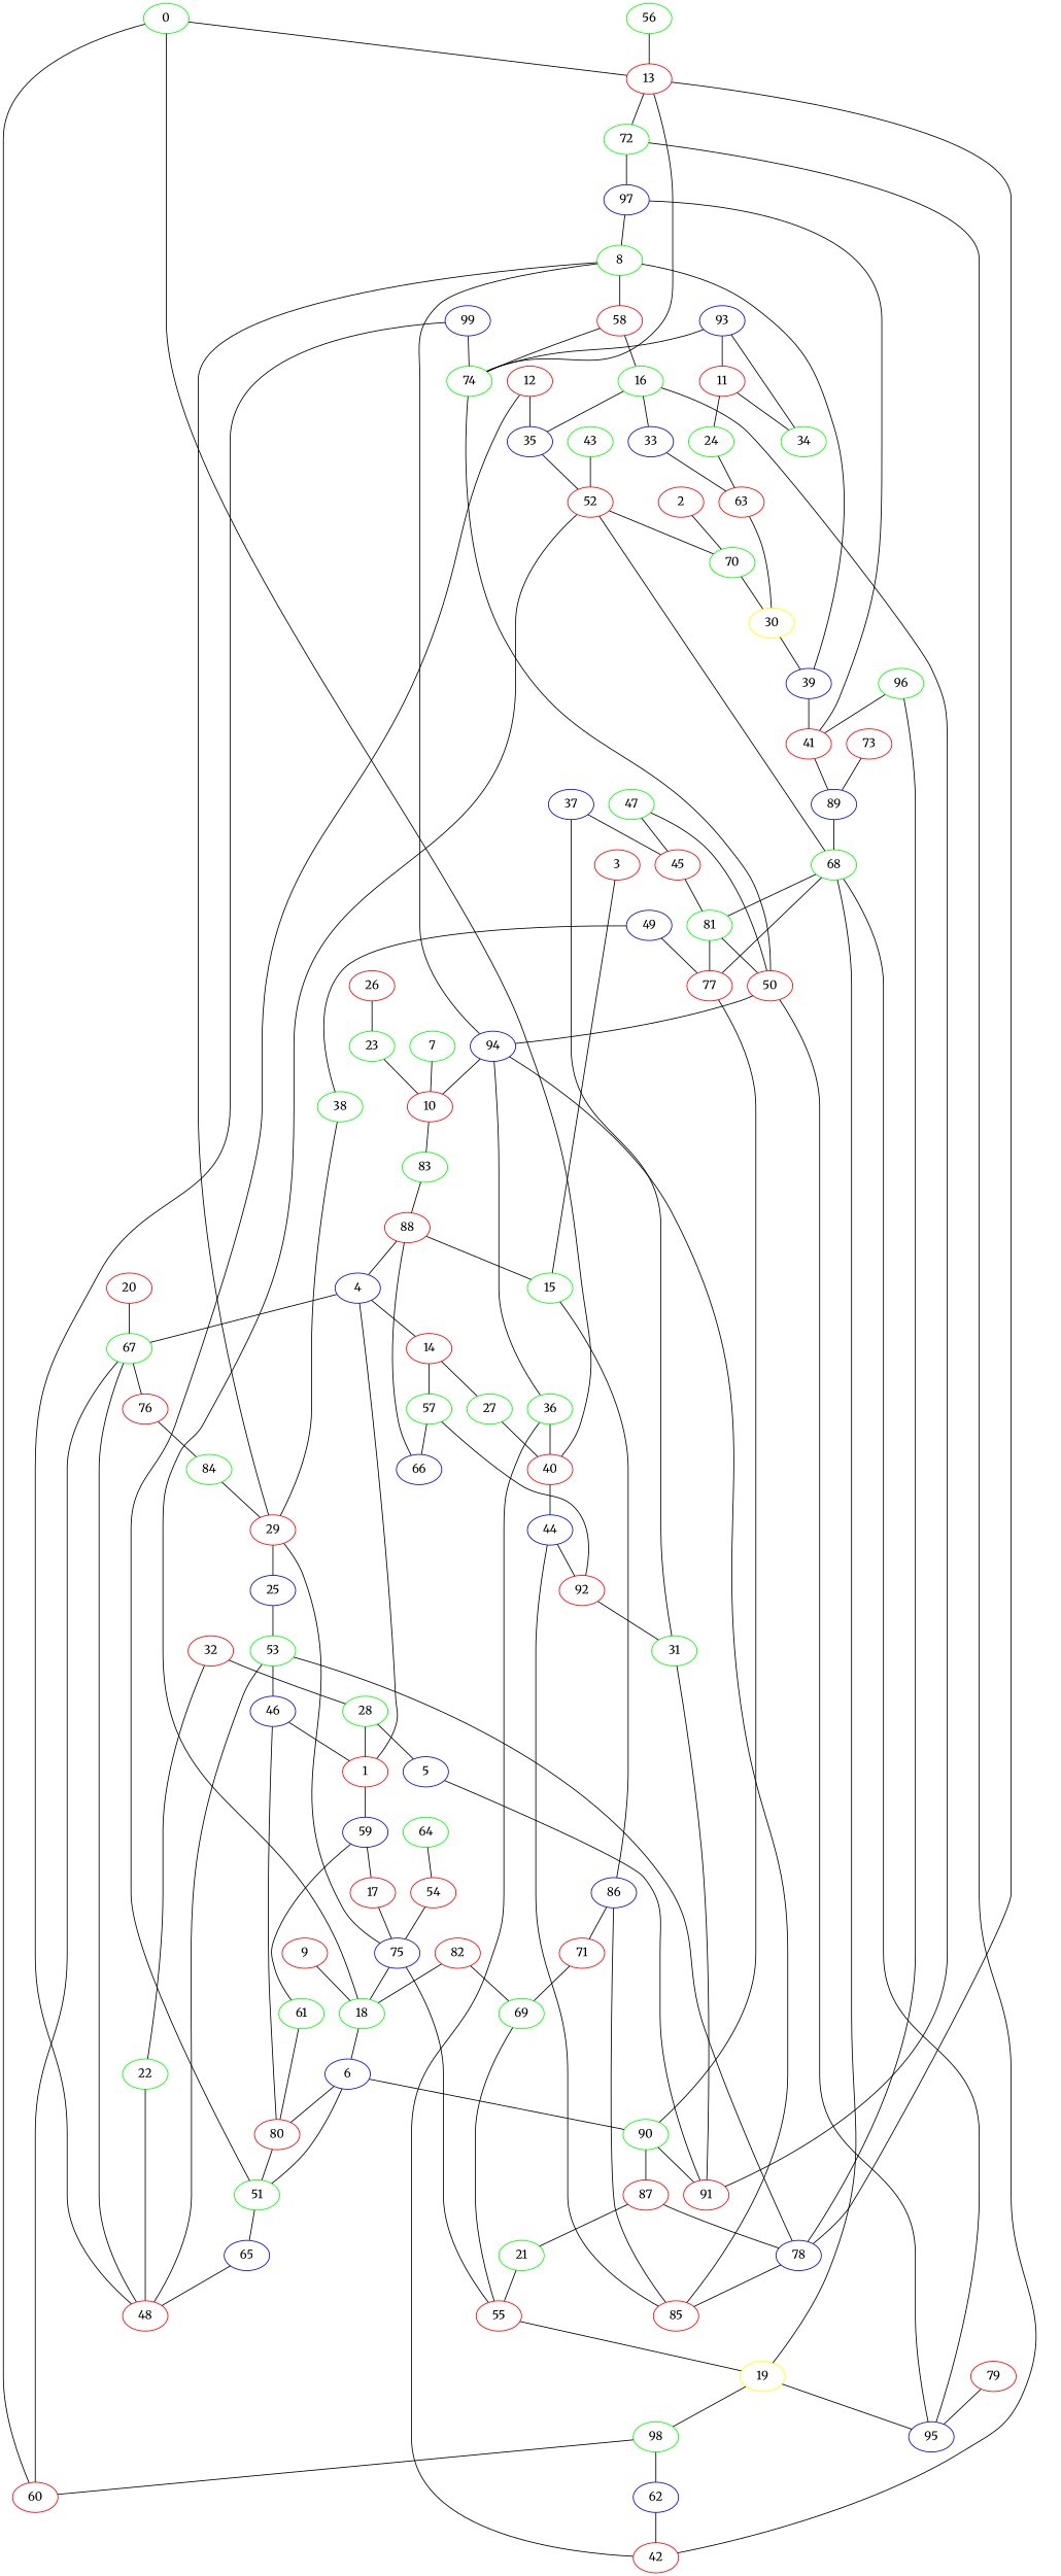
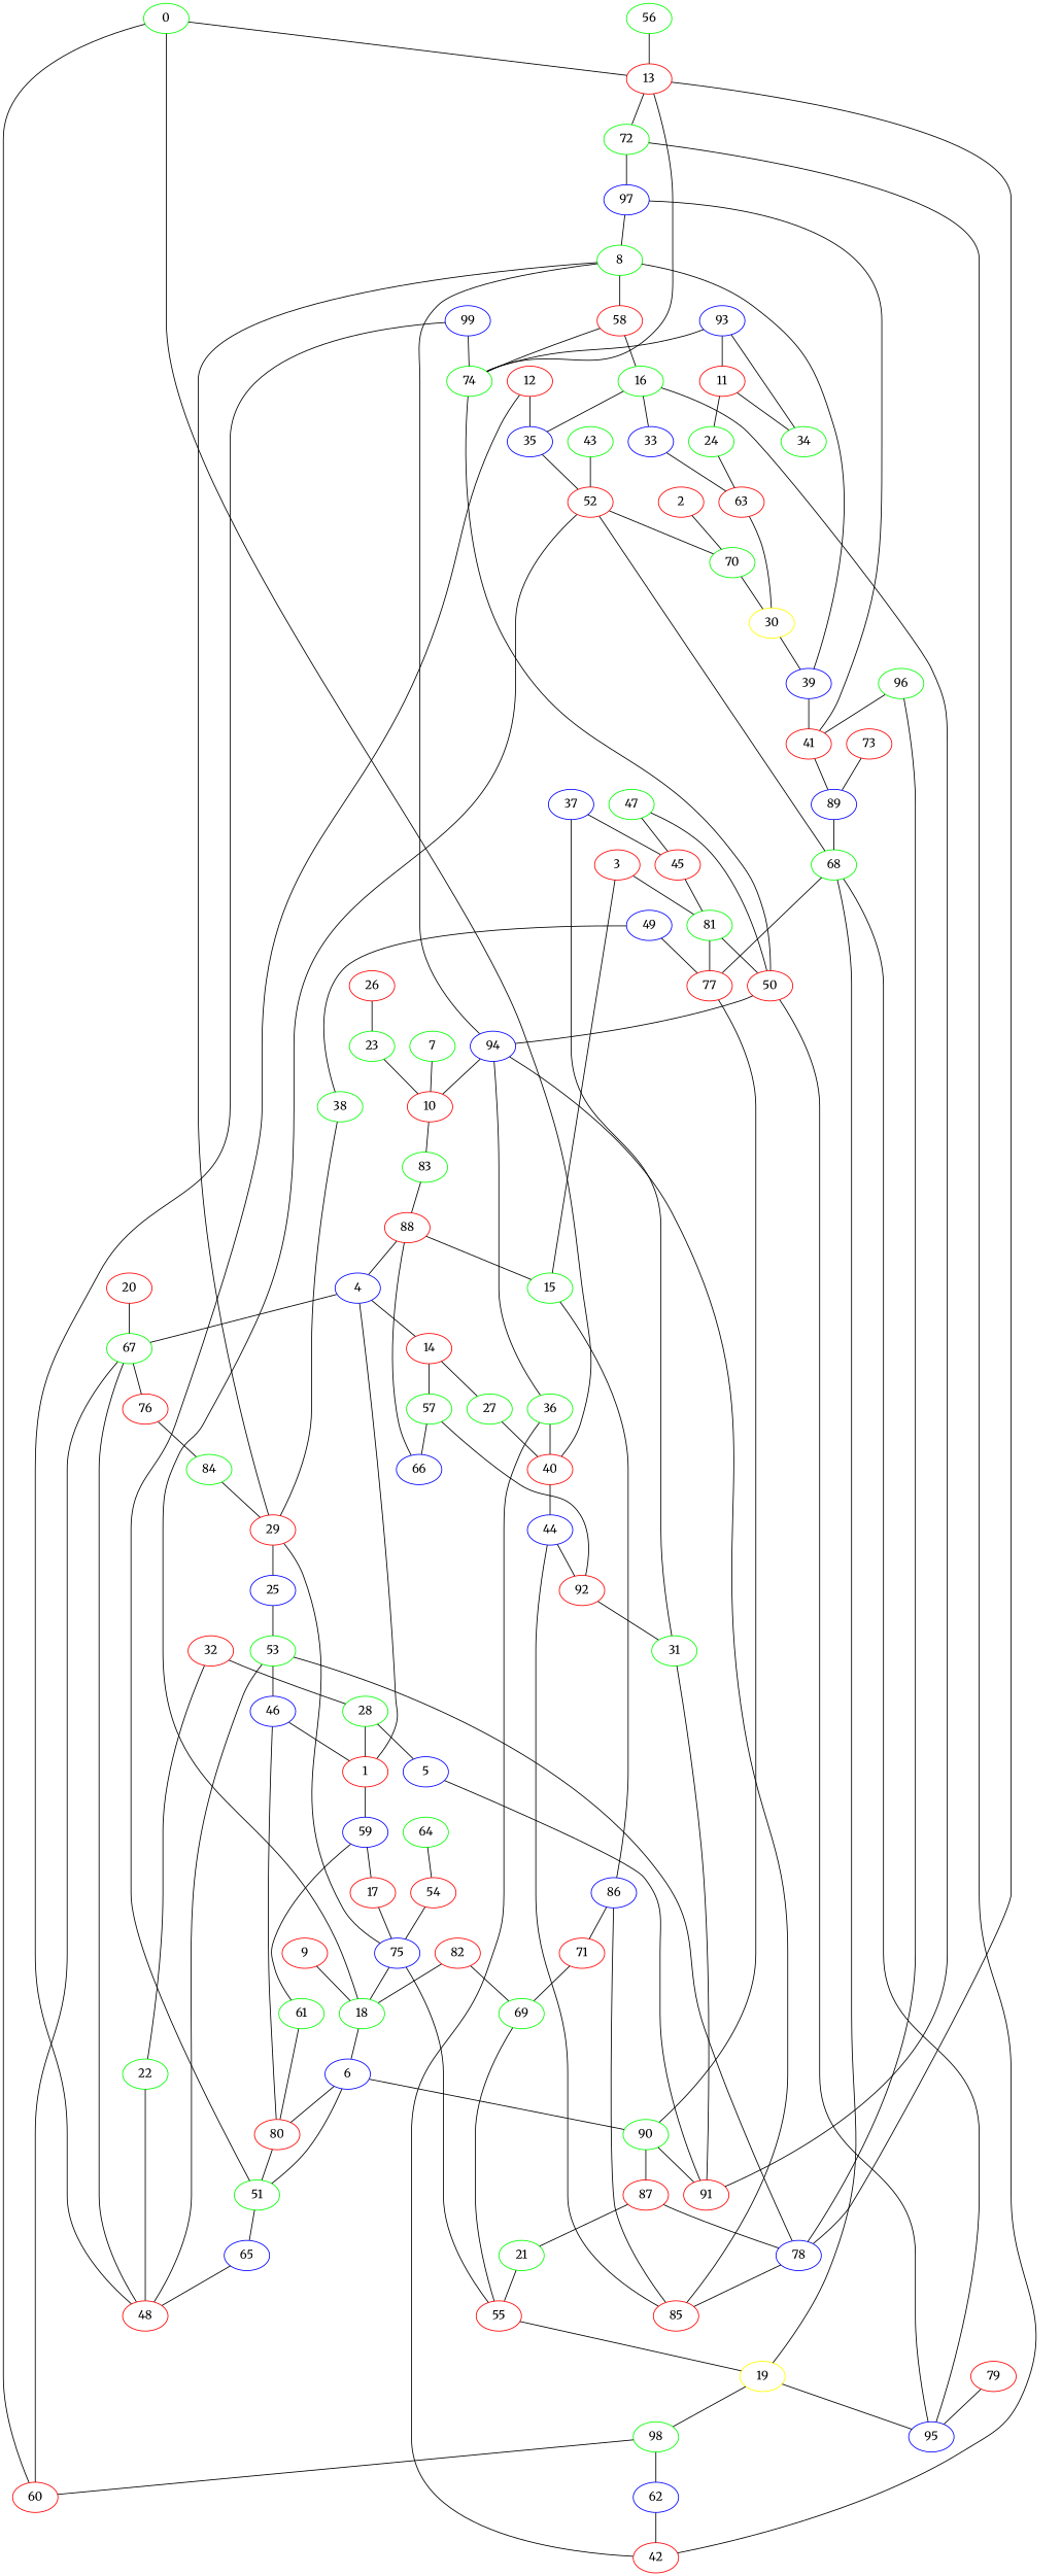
  graph {
    fontname=Merriweather
    node [color="#ff0000" fontname=Merriweather]
    edge [fontname=Merriweather]
    0 [color="#00ff00"]
    13
    40
    72 [color="#00ff00"]
    78 [color="#0000ff"]
    44 [color="#0000ff"]
    4 [color="#0000ff"]
    1
    59 [color="#0000ff"]
    14
    67 [color="#00ff00"]
    17
    61 [color="#00ff00"]
    70 [color="#00ff00"]
    2
    30 [color="#ffff00"]
    15 [color="#00ff00"]
    3
    81 [color="#00ff00"]
    86 [color="#0000ff"]
    50
    77
    27 [color="#00ff00"]
    57 [color="#00ff00"]
    76
    5 [color="#0000ff"]
    91
    16 [color="#00ff00"]
    6 [color="#0000ff"]
    80
    90 [color="#00ff00"]
    51 [color="#00ff00"]
    46 [color="#0000ff"]
    87
    7 [color="#00ff00"]
    10
    83 [color="#00ff00"]
    8 [color="#00ff00"]
    58
    94 [color="#0000ff"]
    74 [color="#00ff00"]
    36 [color="#00ff00"]
    18 [color="#00ff00"]
    9
    52
    88
    24 [color="#00ff00"]
    11
    34 [color="#00ff00"]
    63
    93 [color="#0000ff"]
    35 [color="#0000ff"]
    12
    65 [color="#0000ff"]
    97 [color="#0000ff"]
    53 [color="#00ff00"]
    85
    66 [color="#0000ff"]
    92
    71
    33 [color="#0000ff"]
    75 [color="#0000ff"]
    29
    68 [color="#00ff00"]
    19 [color="#ffff00"]
    95 [color="#0000ff"]
    98 [color="#00ff00"]
    60
    62 [color="#0000ff"]
    20
    21 [color="#00ff00"]
    55
    22 [color="#00ff00"]
    48
    23 [color="#00ff00"]
    25 [color="#0000ff"]
    26
    28 [color="#00ff00"]
    39 [color="#0000ff"]
    41
    31 [color="#00ff00"]
    32
    42
    37 [color="#0000ff"]
    45
    38 [color="#00ff00"]
    89 [color="#0000ff"]
    43 [color="#00ff00"]
    47 [color="#00ff00"]
    49 [color="#0000ff"]
    54
    56 [color="#00ff00"]
    64 [color="#00ff00"]
    84 [color="#00ff00"]
    69 [color="#00ff00"]
    73
    79
    82
    96 [color="#00ff00"]
    99 [color="#0000ff"]
    0 -- 13
    0 -- 40
    13 -- 72
    13 -- 78
    40 -- 44
    72 -- 97
    78 -- 53
    78 -- 85
    44 -- 85
    44 -- 92
    4 -- 14
    4 -- 67
    1 -- 4
    1 -- 59
    59 -- 17
    59 -- 61
    14 -- 27
    14 -- 57
    67 -- 76
    17 -- 75
    61 -- 80
    70 -- 30
    2 -- 70
    30 -- 39
    15 -- 86
    3 -- 15
-   68 -- 81
+   3 -- 81
    81 -- 50
    81 -- 77
    86 -- 85
    86 -- 71
    50 -- 94
    77 -- 90
    27 -- 40
    57 -- 66
    57 -- 92
    76 -- 84
    5 -- 91
    91 -- 16
    16 -- 35
    16 -- 33
    6 -- 80
    6 -- 90
    80 -- 51
    80 -- 46
    90 -- 91
    90 -- 87
    51 -- 6
    51 -- 65
    46 -- 1
    87 -- 78
    87 -- 21
    7 -- 10
    10 -- 83
    83 -- 88
    8 -- 58
    8 -- 94
    58 -- 16
    58 -- 74
    94 -- 10
    94 -- 36
    74 -- 13
    74 -- 50
    36 -- 40
    36 -- 42
    18 -- 6
    18 -- 52
    9 -- 18
    52 -- 70
    52 -- 68
    88 -- 4
    88 -- 15
    24 -- 63
    11 -- 24
    11 -- 34
    34 -- 93
    63 -- 30
    93 -- 74
    93 -- 11
    35 -- 52
    12 -- 51
    12 -- 35
    65 -- 48
    97 -- 8
    53 -- 46
    53 -- 48
    85 -- 94
    66 -- 88
    92 -- 31
    71 -- 69
    33 -- 63
    75 -- 18
    75 -- 29
    29 -- 8
    29 -- 25
    68 -- 77
    68 -- 19
    19 -- 95
    19 -- 98
    95 -- 50
    95 -- 68
    98 -- 60
    98 -- 62
    60 -- 0
    60 -- 67
    62 -- 42
    20 -- 67
    21 -- 55
    55 -- 75
    55 -- 19
    22 -- 48
    48 -- 67
    23 -- 10
    25 -- 53
    26 -- 23
    28 -- 1
    28 -- 5
    39 -- 8
    39 -- 41
    41 -- 97
    41 -- 89
    31 -- 91
    32 -- 22
    32 -- 28
    42 -- 72
    37 -- 31
    37 -- 45
    45 -- 81
    38 -- 29
    89 -- 68
    43 -- 52
    47 -- 50
    47 -- 45
    49 -- 77
    49 -- 38
    54 -- 75
    56 -- 13
    64 -- 54
    84 -- 29
    69 -- 55
    73 -- 89
    79 -- 95
    82 -- 18
    82 -- 69
    96 -- 78
    96 -- 41
    99 -- 74
    99 -- 48
  }
